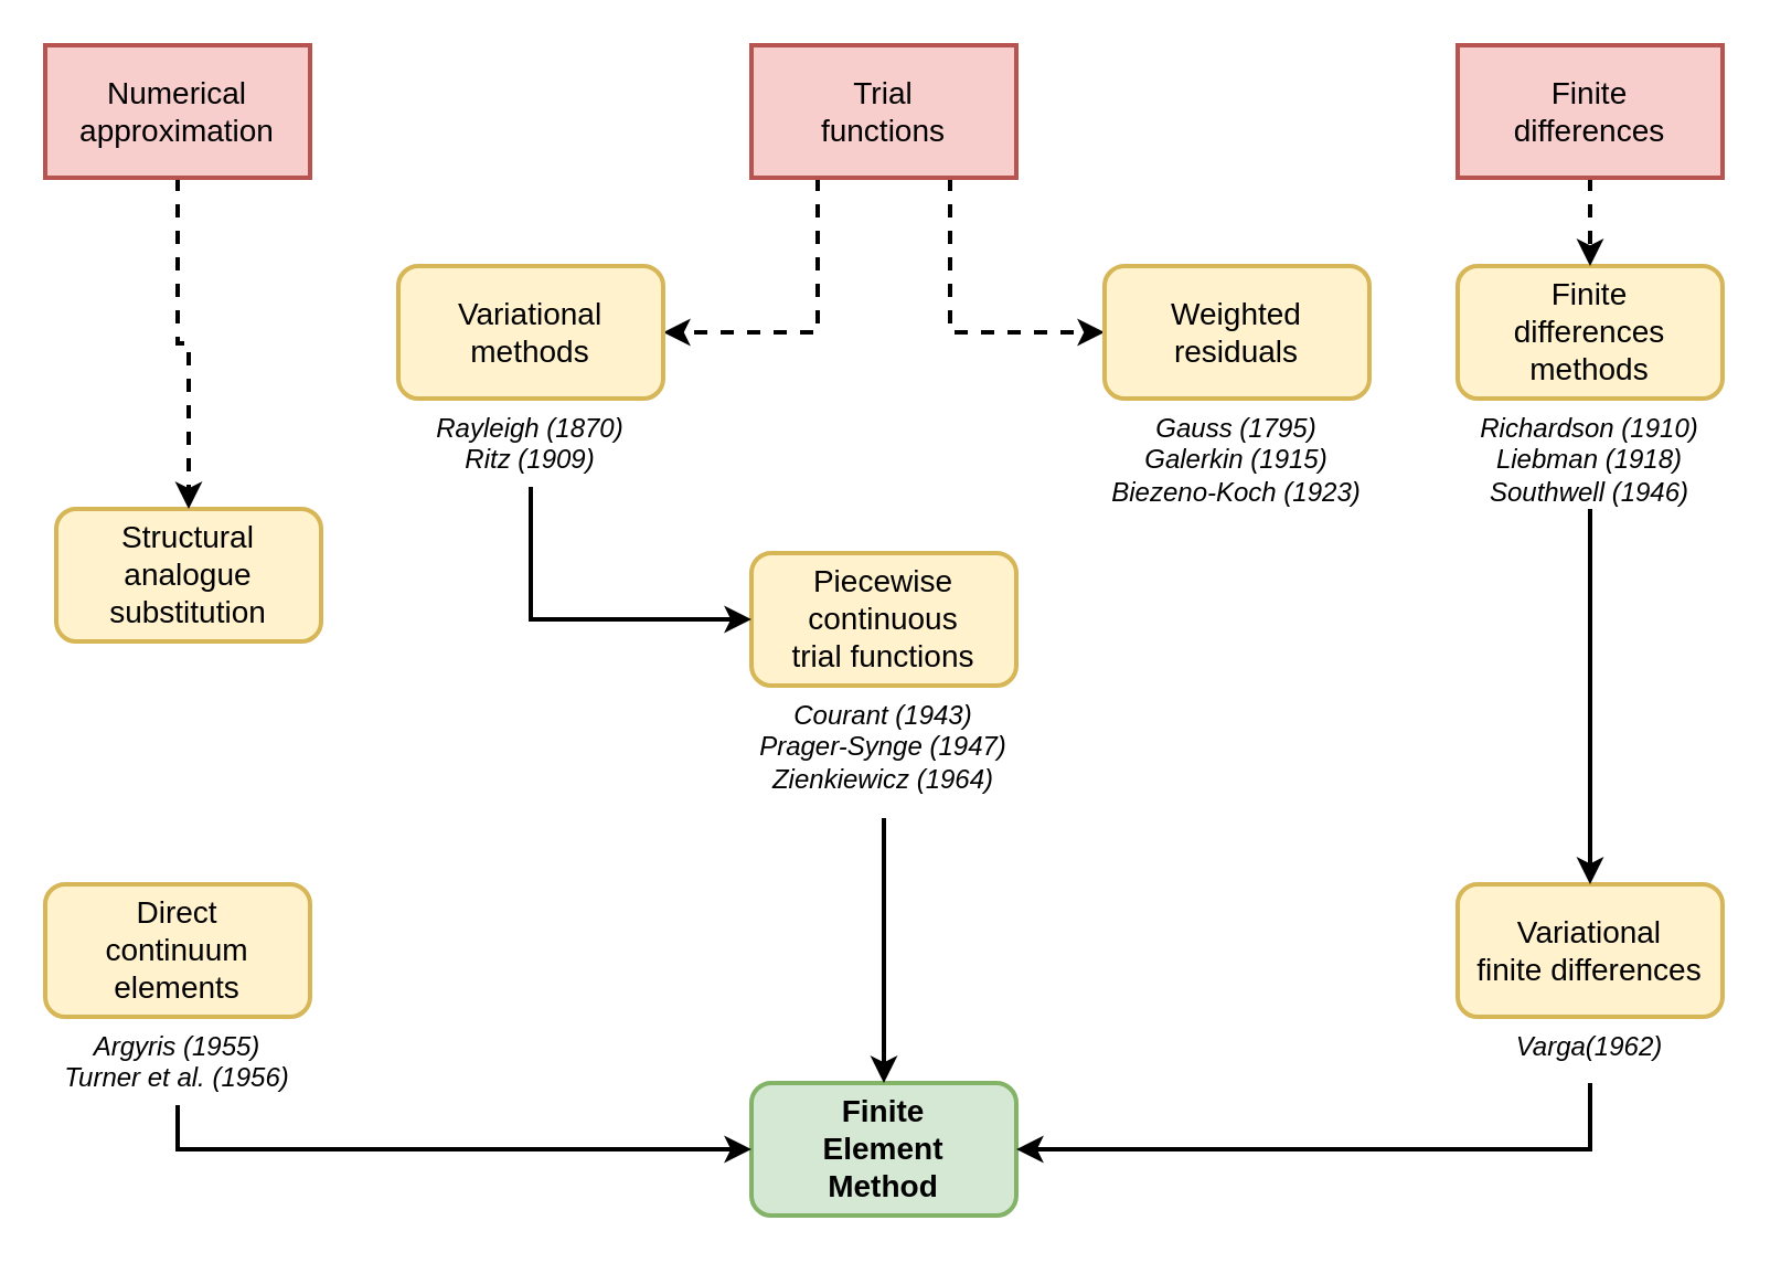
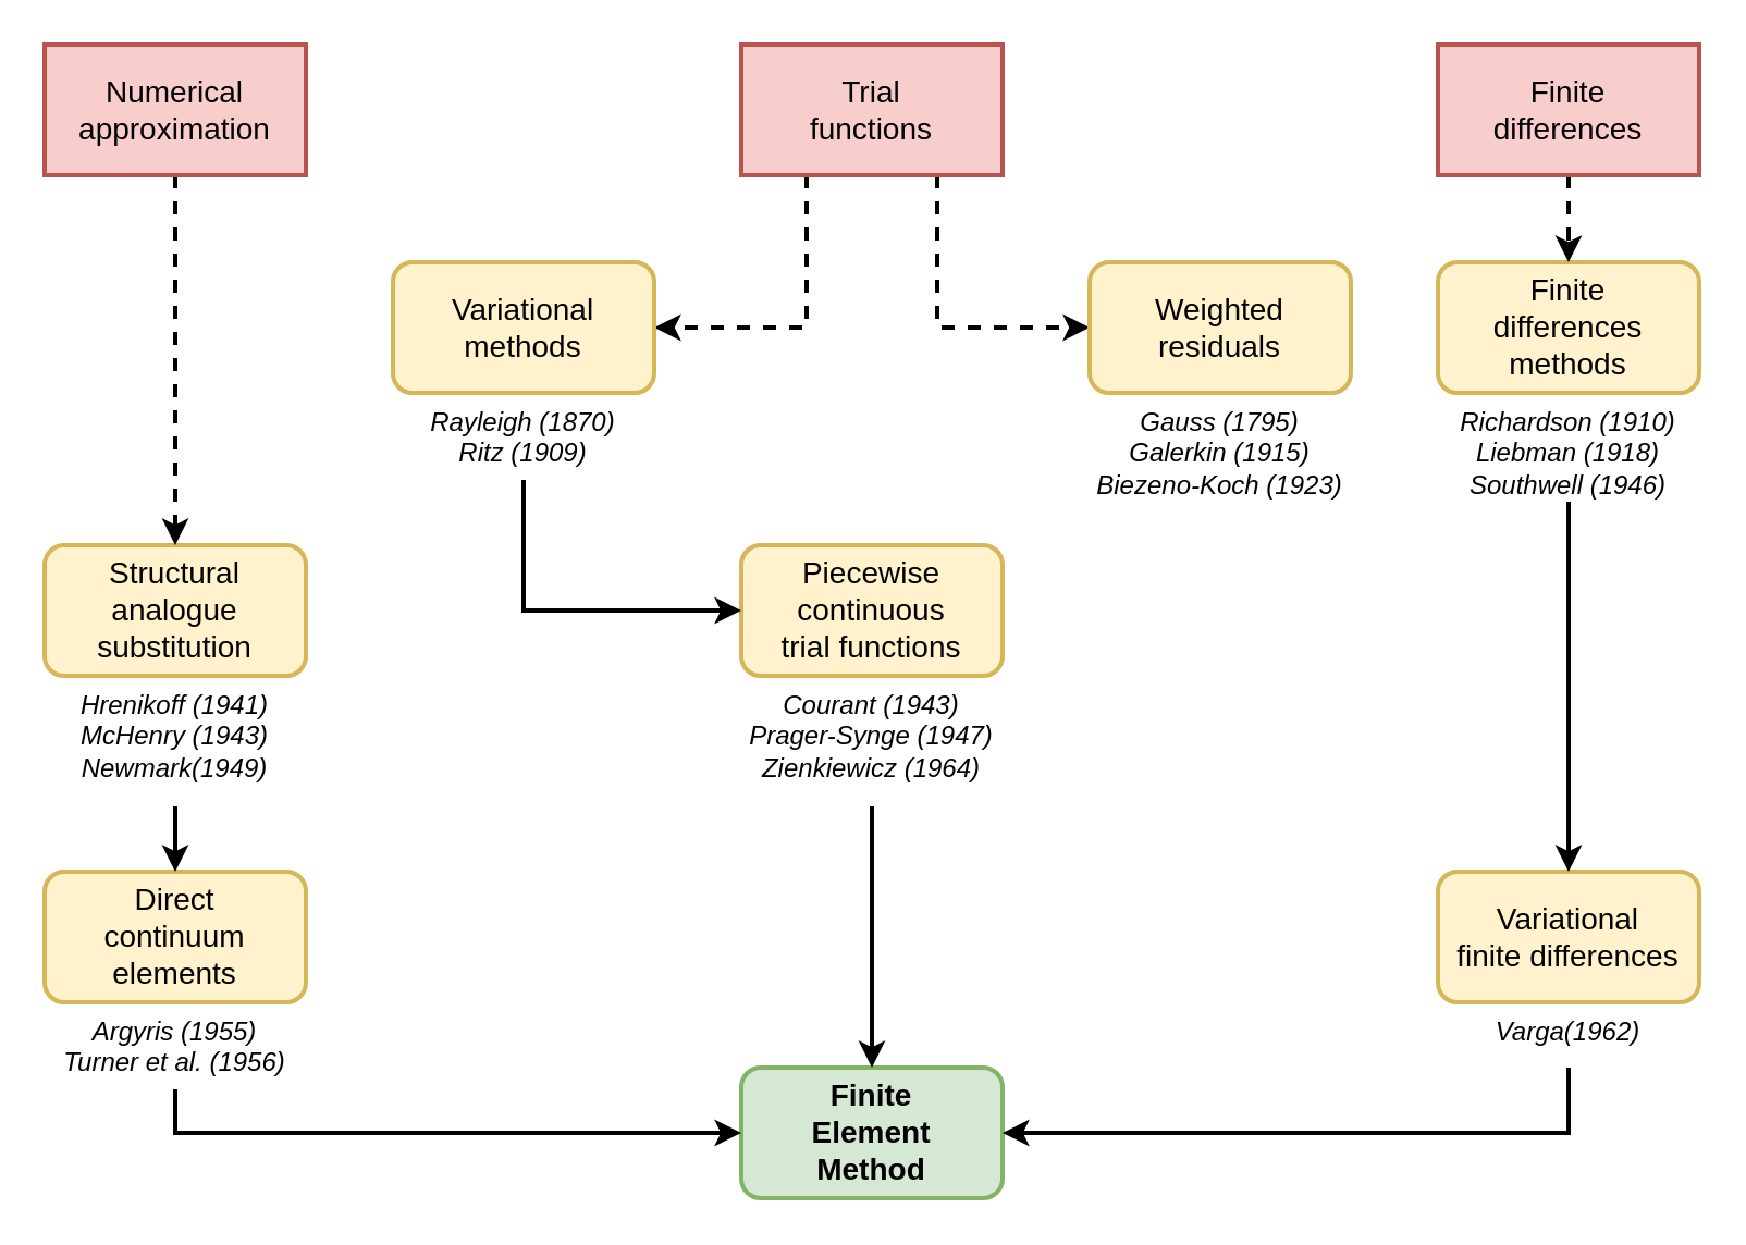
  <mxCell id="0" />
  <mxCell id="1" parent="0" />
  <mxCell id="2" style="edgeStyle=orthogonalEdgeStyle;rounded=0;orthogonalLoop=1;jettySize=auto;html=1;exitX=0.25;exitY=1;exitDx=0;exitDy=0;entryX=1;entryY=0.5;entryDx=0;entryDy=0;dashed=1;strokeWidth=2;" edge="1" parent="1" source="4" target="6"><mxGeometry relative="1" as="geometry" /></mxCell>
  <mxCell id="3" style="edgeStyle=orthogonalEdgeStyle;rounded=0;orthogonalLoop=1;jettySize=auto;html=1;exitX=0.75;exitY=1;exitDx=0;exitDy=0;entryX=0;entryY=0.5;entryDx=0;entryDy=0;dashed=1;strokeWidth=2;" edge="1" parent="1" source="4" target="7"><mxGeometry relative="1" as="geometry" /></mxCell>
  <mxCell id="4" value="&lt;font style=&quot;font-size: 14px&quot;&gt;Trial&lt;br&gt;functions&lt;/font&gt;" style="rounded=1;whiteSpace=wrap;html=1;arcSize=0;strokeWidth=2;fillColor=#f8cecc;strokeColor=#b85450;" vertex="1" parent="1"><mxGeometry x="340" y="20" width="120" height="60" as="geometry" /></mxCell>
  <mxCell id="5" value="&lt;font style=&quot;font-size: 14px&quot;&gt;Finite&lt;br&gt;differences&lt;br&gt;methods&lt;/font&gt;" style="rounded=1;whiteSpace=wrap;html=1;strokeWidth=2;fillColor=#fff2cc;strokeColor=#d6b656;" vertex="1" parent="1"><mxGeometry x="660" y="120" width="120" height="60" as="geometry" /></mxCell>
  <mxCell id="6" value="&lt;font style=&quot;font-size: 14px&quot;&gt;Variational&lt;br&gt;methods&lt;/font&gt;" style="rounded=1;whiteSpace=wrap;html=1;strokeWidth=2;fillColor=#fff2cc;strokeColor=#d6b656;" vertex="1" parent="1"><mxGeometry x="180" y="120" width="120" height="60" as="geometry" /></mxCell>
  <mxCell id="7" value="&lt;font style=&quot;font-size: 14px&quot;&gt;Weighted&lt;br&gt;residuals&lt;/font&gt;" style="rounded=1;whiteSpace=wrap;html=1;strokeWidth=2;fillColor=#fff2cc;strokeColor=#d6b656;" vertex="1" parent="1"><mxGeometry x="500" y="120" width="120" height="60" as="geometry" /></mxCell>
  <mxCell id="8" value="&lt;font style=&quot;font-size: 14px&quot;&gt;Piecewise&lt;br&gt;continuous&lt;br&gt;trial functions&lt;/font&gt;" style="rounded=1;whiteSpace=wrap;html=1;strokeWidth=2;fillColor=#fff2cc;strokeColor=#d6b656;" vertex="1" parent="1"><mxGeometry x="340" y="250" width="120" height="60" as="geometry" /></mxCell>
  <mxCell id="9" value="&lt;font style=&quot;font-size: 14px&quot;&gt;Variational&lt;br&gt;finite differences&lt;/font&gt;" style="rounded=1;whiteSpace=wrap;html=1;strokeWidth=2;fillColor=#fff2cc;strokeColor=#d6b656;" vertex="1" parent="1"><mxGeometry x="660" y="400" width="120" height="60" as="geometry" /></mxCell>
- <mxCell id="10" value="&lt;font style=&quot;font-size: 14px&quot;&gt;Structural&lt;br&gt;analogue&lt;br&gt;substitution&lt;/font&gt;" style="rounded=1;whiteSpace=wrap;html=1;strokeWidth=2;fillColor=#fff2cc;strokeColor=#d6b656;" vertex="1" parent="1"><mxGeometry x="25" y="230" width="120" height="60" as="geometry" /></mxCell>
+ <mxCell id="10" value="&lt;font style=&quot;font-size: 14px&quot;&gt;Structural&lt;br&gt;analogue&lt;br&gt;substitution&lt;/font&gt;" style="rounded=1;whiteSpace=wrap;html=1;strokeWidth=2;fillColor=#fff2cc;strokeColor=#d6b656;" vertex="1" parent="1"><mxGeometry x="20" y="250" width="120" height="60" as="geometry" /></mxCell>
  <mxCell id="11" value="&lt;font style=&quot;font-size: 14px&quot;&gt;Direct&lt;br&gt;continuum&lt;br&gt;elements&lt;/font&gt;" style="rounded=1;whiteSpace=wrap;html=1;strokeWidth=2;fillColor=#fff2cc;strokeColor=#d6b656;" vertex="1" parent="1"><mxGeometry x="20" y="400" width="120" height="60" as="geometry" /></mxCell>
  <mxCell id="12" value="&lt;b&gt;&lt;font style=&quot;font-size: 14px&quot;&gt;Finite&lt;br&gt;Element&lt;br&gt;Method&lt;/font&gt;&lt;/b&gt;" style="rounded=1;whiteSpace=wrap;html=1;strokeWidth=2;fillColor=#d5e8d4;strokeColor=#82b366;" vertex="1" parent="1"><mxGeometry x="340" y="490" width="120" height="60" as="geometry" /></mxCell>
  <mxCell id="13" style="edgeStyle=orthogonalEdgeStyle;rounded=0;orthogonalLoop=1;jettySize=auto;html=1;exitX=0.5;exitY=1;exitDx=0;exitDy=0;entryX=0;entryY=0.5;entryDx=0;entryDy=0;strokeWidth=2;" edge="1" parent="1" source="14" target="8"><mxGeometry relative="1" as="geometry" /></mxCell>
  <mxCell id="14" value="&lt;i&gt;Rayleigh (1870)&lt;br&gt;Ritz (1909)&lt;/i&gt;" style="text;html=1;strokeColor=none;fillColor=none;align=center;verticalAlign=top;whiteSpace=wrap;rounded=0;" vertex="1" parent="1"><mxGeometry x="180" y="180" width="120" height="40" as="geometry" /></mxCell>
  <mxCell id="15" value="&lt;i&gt;Gauss (1795)&lt;br&gt;Galerkin (1915)&lt;br&gt;Biezeno-Koch (1923)&lt;/i&gt;" style="text;html=1;strokeColor=none;fillColor=none;align=center;verticalAlign=top;whiteSpace=wrap;rounded=0;" vertex="1" parent="1"><mxGeometry x="500" y="180" width="120" height="50" as="geometry" /></mxCell>
  <mxCell id="16" style="edgeStyle=orthogonalEdgeStyle;rounded=0;orthogonalLoop=1;jettySize=auto;html=1;exitX=0.5;exitY=1;exitDx=0;exitDy=0;entryX=0.5;entryY=0;entryDx=0;entryDy=0;strokeWidth=2;" edge="1" parent="1" source="17" target="12"><mxGeometry relative="1" as="geometry"><mxPoint x="400" y="410" as="sourcePoint" /></mxGeometry></mxCell>
  <mxCell id="17" value="&lt;i&gt;Courant (1943)&lt;br&gt;Prager-Synge (1947)&lt;br&gt;Zienkiewicz (1964)&lt;/i&gt;" style="text;html=1;strokeColor=none;fillColor=none;align=center;verticalAlign=top;whiteSpace=wrap;rounded=0;" vertex="1" parent="1"><mxGeometry x="340" y="310" width="120" height="60" as="geometry" /></mxCell>
  <mxCell id="18" style="edgeStyle=orthogonalEdgeStyle;rounded=0;orthogonalLoop=1;jettySize=auto;html=1;exitX=0.5;exitY=1;exitDx=0;exitDy=0;dashed=1;strokeWidth=2;" edge="1" parent="1" source="19" target="5"><mxGeometry relative="1" as="geometry" /></mxCell>
  <mxCell id="19" value="&lt;font style=&quot;font-size: 14px&quot;&gt;Finite&lt;br&gt;differences&lt;/font&gt;" style="rounded=1;whiteSpace=wrap;html=1;arcSize=0;strokeWidth=2;fillColor=#f8cecc;strokeColor=#b85450;" vertex="1" parent="1"><mxGeometry x="660" y="20" width="120" height="60" as="geometry" /></mxCell>
  <mxCell id="20" style="edgeStyle=orthogonalEdgeStyle;rounded=0;orthogonalLoop=1;jettySize=auto;html=1;exitX=0.5;exitY=1;exitDx=0;exitDy=0;entryX=0.5;entryY=0;entryDx=0;entryDy=0;strokeWidth=2;" edge="1" parent="1" source="21" target="9"><mxGeometry relative="1" as="geometry" /></mxCell>
  <mxCell id="21" value="&lt;i&gt;Richardson (1910)&lt;br&gt;Liebman (1918)&lt;br&gt;Southwell (1946)&lt;/i&gt;" style="text;html=1;strokeColor=none;fillColor=none;align=center;verticalAlign=top;whiteSpace=wrap;rounded=0;" vertex="1" parent="1"><mxGeometry x="660" y="180" width="120" height="50" as="geometry" /></mxCell>
  <mxCell id="22" style="edgeStyle=orthogonalEdgeStyle;rounded=0;orthogonalLoop=1;jettySize=auto;html=1;exitX=0.5;exitY=1;exitDx=0;exitDy=0;entryX=1;entryY=0.5;entryDx=0;entryDy=0;strokeWidth=2;" edge="1" parent="1" source="23" target="12"><mxGeometry relative="1" as="geometry" /></mxCell>
  <mxCell id="23" value="&lt;i&gt;Varga(1962)&lt;/i&gt;" style="text;html=1;strokeColor=none;fillColor=none;align=center;verticalAlign=top;whiteSpace=wrap;rounded=0;" vertex="1" parent="1"><mxGeometry x="660" y="460" width="120" height="30" as="geometry" /></mxCell>
  <mxCell id="24" style="edgeStyle=orthogonalEdgeStyle;rounded=0;orthogonalLoop=1;jettySize=auto;html=1;exitX=0.5;exitY=1;exitDx=0;exitDy=0;" edge="1" parent="1" source="23" target="23"><mxGeometry relative="1" as="geometry" /></mxCell>
  <mxCell id="25" style="edgeStyle=orthogonalEdgeStyle;rounded=0;orthogonalLoop=1;jettySize=auto;html=1;exitX=0.5;exitY=1;exitDx=0;exitDy=0;entryX=0;entryY=0.5;entryDx=0;entryDy=0;strokeWidth=2;" edge="1" parent="1" source="26" target="12"><mxGeometry relative="1" as="geometry" /></mxCell>
  <mxCell id="26" value="&lt;i&gt;Argyris (1955)&lt;br&gt;Turner et al. (1956)&lt;/i&gt;" style="text;html=1;strokeColor=none;fillColor=none;align=center;verticalAlign=top;whiteSpace=wrap;rounded=0;" vertex="1" parent="1"><mxGeometry x="20" y="460" width="120" height="40" as="geometry" /></mxCell>
+ <mxCell id="27" style="edgeStyle=orthogonalEdgeStyle;rounded=0;orthogonalLoop=1;jettySize=auto;html=1;exitX=0.5;exitY=1;exitDx=0;exitDy=0;entryX=0.5;entryY=0;entryDx=0;entryDy=0;strokeWidth=2;" edge="1" parent="1" source="28" target="11"><mxGeometry relative="1" as="geometry" /></mxCell>
+ <mxCell id="28" value="&lt;i&gt;Hrenikoff (1941)&lt;br&gt;McHenry (1943)&lt;br&gt;Newmark(1949)&lt;/i&gt;" style="text;html=1;strokeColor=none;fillColor=none;align=center;verticalAlign=top;whiteSpace=wrap;rounded=0;" vertex="1" parent="1"><mxGeometry x="20" y="310" width="120" height="60" as="geometry" /></mxCell>
  <mxCell id="29" style="edgeStyle=orthogonalEdgeStyle;rounded=0;orthogonalLoop=1;jettySize=auto;html=1;entryX=0.5;entryY=0;entryDx=0;entryDy=0;strokeWidth=2;dashed=1;" edge="1" parent="1" source="30" target="10"><mxGeometry relative="1" as="geometry" /></mxCell>
  <mxCell id="30" value="&lt;font style=&quot;font-size: 14px&quot;&gt;Numerical approximation&lt;br&gt;&lt;/font&gt;" style="rounded=0;whiteSpace=wrap;html=1;strokeWidth=2;fillColor=#f8cecc;strokeColor=#b85450;" vertex="1" parent="1"><mxGeometry x="20" y="20" width="120" height="60" as="geometry" /></mxCell>
